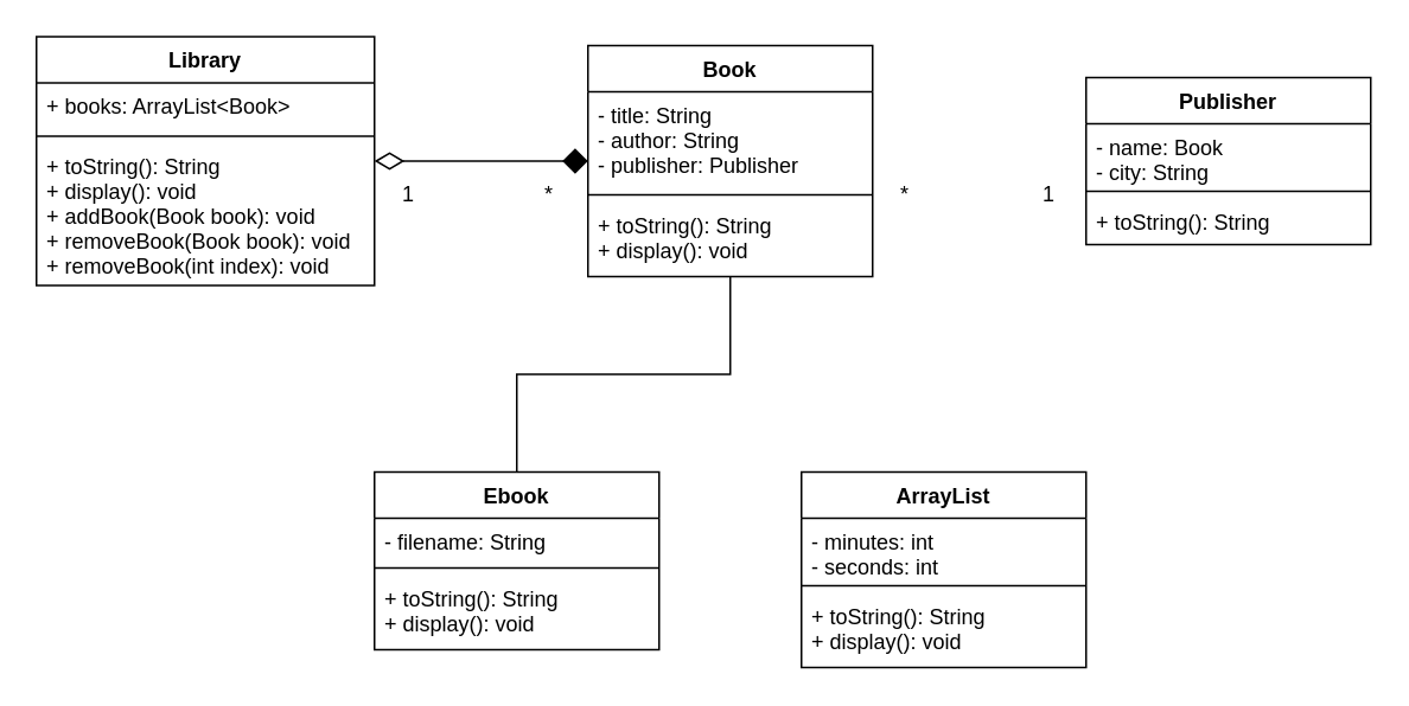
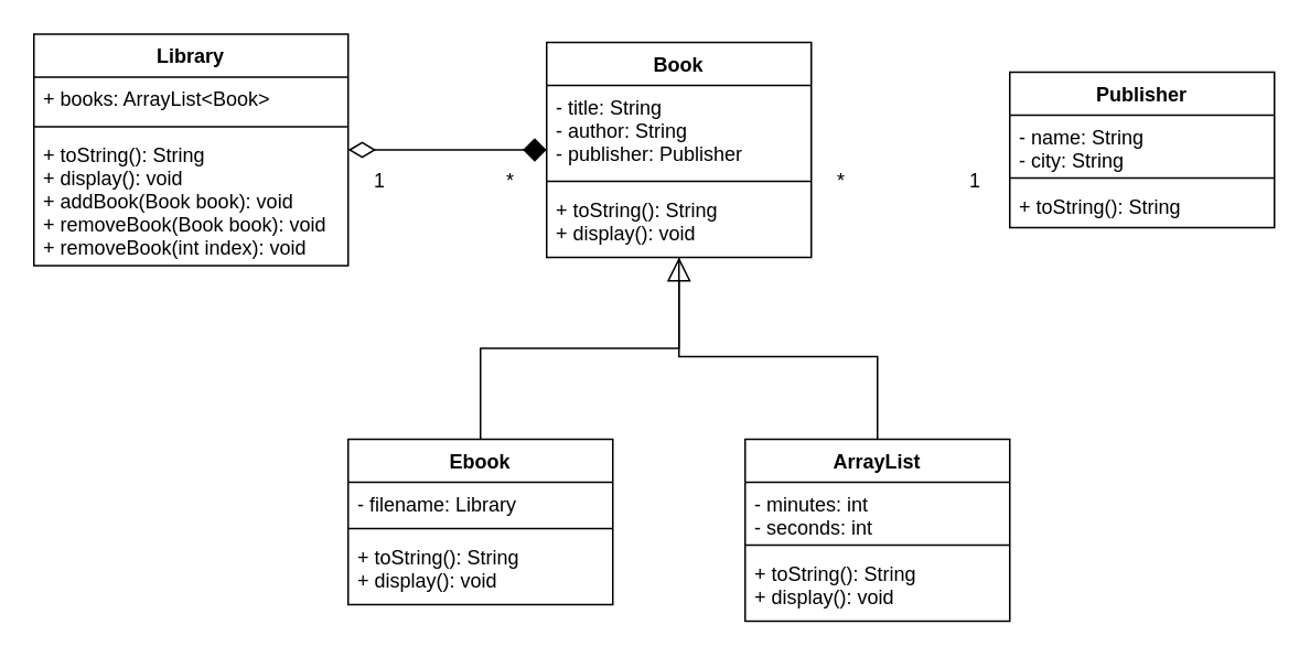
  <mxCell id="0" />
  <mxCell id="1" parent="0" />
  <mxCell id="2" value="Book" style="swimlane;fontStyle=1;align=center;verticalAlign=top;childLayout=stackLayout;horizontal=1;startSize=26;horizontalStack=0;resizeParent=1;resizeParentMax=0;resizeLast=0;collapsible=1;marginBottom=0;" vertex="1" parent="1"><mxGeometry x="330" y="25" width="160" height="130" as="geometry" /></mxCell>
  <mxCell id="3" value="- title: String&#10;- author: String&#10;- publisher: Publisher&#10;" style="text;strokeColor=none;fillColor=none;align=left;verticalAlign=top;spacingLeft=4;spacingRight=4;overflow=hidden;rotatable=0;points=[[0,0.5],[1,0.5]];portConstraint=eastwest;" vertex="1" parent="2"><mxGeometry y="26" width="160" height="54" as="geometry" /></mxCell>
  <mxCell id="4" value="" style="line;strokeWidth=1;fillColor=none;align=left;verticalAlign=middle;spacingTop=-1;spacingLeft=3;spacingRight=3;rotatable=0;labelPosition=right;points=[];portConstraint=eastwest;strokeColor=inherit;" vertex="1" parent="2"><mxGeometry y="80" width="160" height="8" as="geometry" /></mxCell>
  <mxCell id="5" value="+ toString(): String&#10;+ display(): void" style="text;strokeColor=none;fillColor=none;align=left;verticalAlign=top;spacingLeft=4;spacingRight=4;overflow=hidden;rotatable=0;points=[[0,0.5],[1,0.5]];portConstraint=eastwest;" vertex="1" parent="2"><mxGeometry y="88" width="160" height="42" as="geometry" /></mxCell>
  <mxCell id="6" style="edgeStyle=orthogonalEdgeStyle;rounded=0;orthogonalLoop=1;jettySize=auto;html=1;exitX=0.5;exitY=0;exitDx=0;exitDy=0;endArrow=none;endFill=0;strokeWidth=1;endSize=12;" edge="1" parent="1" source="7" target="2"><mxGeometry relative="1" as="geometry" /></mxCell>
  <mxCell id="7" value="Ebook" style="swimlane;fontStyle=1;align=center;verticalAlign=top;childLayout=stackLayout;horizontal=1;startSize=26;horizontalStack=0;resizeParent=1;resizeParentMax=0;resizeLast=0;collapsible=1;marginBottom=0;" vertex="1" parent="1"><mxGeometry x="210" y="265" width="160" height="100" as="geometry" /></mxCell>
- <mxCell id="8" value="- filename: String&#10;" style="text;strokeColor=none;fillColor=none;align=left;verticalAlign=top;spacingLeft=4;spacingRight=4;overflow=hidden;rotatable=0;points=[[0,0.5],[1,0.5]];portConstraint=eastwest;" vertex="1" parent="7"><mxGeometry y="26" width="160" height="24" as="geometry" /></mxCell>
+ <mxCell id="8" value="- filename: Library&#10;" style="text;strokeColor=none;fillColor=none;align=left;verticalAlign=top;spacingLeft=4;spacingRight=4;overflow=hidden;rotatable=0;points=[[0,0.5],[1,0.5]];portConstraint=eastwest;" vertex="1" parent="7"><mxGeometry y="26" width="160" height="24" as="geometry" /></mxCell>
  <mxCell id="9" value="" style="line;strokeWidth=1;fillColor=none;align=left;verticalAlign=middle;spacingTop=-1;spacingLeft=3;spacingRight=3;rotatable=0;labelPosition=right;points=[];portConstraint=eastwest;strokeColor=inherit;" vertex="1" parent="7"><mxGeometry y="50" width="160" height="8" as="geometry" /></mxCell>
  <mxCell id="10" value="+ toString(): String&#10;+ display(): void" style="text;strokeColor=none;fillColor=none;align=left;verticalAlign=top;spacingLeft=4;spacingRight=4;overflow=hidden;rotatable=0;points=[[0,0.5],[1,0.5]];portConstraint=eastwest;" vertex="1" parent="7"><mxGeometry y="58" width="160" height="42" as="geometry" /></mxCell>
+ <mxCell id="11" style="edgeStyle=orthogonalEdgeStyle;rounded=0;orthogonalLoop=1;jettySize=auto;html=1;exitX=0.5;exitY=0;exitDx=0;exitDy=0;strokeWidth=1;endArrow=block;endFill=0;endSize=12;" edge="1" parent="1" source="12" target="2"><mxGeometry relative="1" as="geometry" /></mxCell>
  <mxCell id="12" value="ArrayList" style="swimlane;fontStyle=1;align=center;verticalAlign=top;childLayout=stackLayout;horizontal=1;startSize=26;horizontalStack=0;resizeParent=1;resizeParentMax=0;resizeLast=0;collapsible=1;marginBottom=0;" vertex="1" parent="1"><mxGeometry x="450" y="265" width="160" height="110" as="geometry" /></mxCell>
  <mxCell id="13" value="- minutes: int&#10;- seconds: int&#10;&#10;" style="text;strokeColor=none;fillColor=none;align=left;verticalAlign=top;spacingLeft=4;spacingRight=4;overflow=hidden;rotatable=0;points=[[0,0.5],[1,0.5]];portConstraint=eastwest;" vertex="1" parent="12"><mxGeometry y="26" width="160" height="34" as="geometry" /></mxCell>
  <mxCell id="14" value="" style="line;strokeWidth=1;fillColor=none;align=left;verticalAlign=middle;spacingTop=-1;spacingLeft=3;spacingRight=3;rotatable=0;labelPosition=right;points=[];portConstraint=eastwest;strokeColor=inherit;" vertex="1" parent="12"><mxGeometry y="60" width="160" height="8" as="geometry" /></mxCell>
  <mxCell id="15" value="+ toString(): String&#10;+ display(): void" style="text;strokeColor=none;fillColor=none;align=left;verticalAlign=top;spacingLeft=4;spacingRight=4;overflow=hidden;rotatable=0;points=[[0,0.5],[1,0.5]];portConstraint=eastwest;" vertex="1" parent="12"><mxGeometry y="68" width="160" height="42" as="geometry" /></mxCell>
  <mxCell id="16" value="Publisher" style="swimlane;fontStyle=1;align=center;verticalAlign=top;childLayout=stackLayout;horizontal=1;startSize=26;horizontalStack=0;resizeParent=1;resizeParentMax=0;resizeLast=0;collapsible=1;marginBottom=0;" vertex="1" parent="1"><mxGeometry x="610" y="43" width="160" height="94" as="geometry" /></mxCell>
- <mxCell id="17" value="- name: Book&#10;- city: String&#10;&#10;" style="text;strokeColor=none;fillColor=none;align=left;verticalAlign=top;spacingLeft=4;spacingRight=4;overflow=hidden;rotatable=0;points=[[0,0.5],[1,0.5]];portConstraint=eastwest;" vertex="1" parent="16"><mxGeometry y="26" width="160" height="34" as="geometry" /></mxCell>
+ <mxCell id="17" value="- name: String&#10;- city: String&#10;&#10;" style="text;strokeColor=none;fillColor=none;align=left;verticalAlign=top;spacingLeft=4;spacingRight=4;overflow=hidden;rotatable=0;points=[[0,0.5],[1,0.5]];portConstraint=eastwest;" vertex="1" parent="16"><mxGeometry y="26" width="160" height="34" as="geometry" /></mxCell>
  <mxCell id="18" value="" style="line;strokeWidth=1;fillColor=none;align=left;verticalAlign=middle;spacingTop=-1;spacingLeft=3;spacingRight=3;rotatable=0;labelPosition=right;points=[];portConstraint=eastwest;strokeColor=inherit;" vertex="1" parent="16"><mxGeometry y="60" width="160" height="8" as="geometry" /></mxCell>
  <mxCell id="19" value="+ toString(): String" style="text;strokeColor=none;fillColor=none;align=left;verticalAlign=top;spacingLeft=4;spacingRight=4;overflow=hidden;rotatable=0;points=[[0,0.5],[1,0.5]];portConstraint=eastwest;" vertex="1" parent="16"><mxGeometry y="68" width="160" height="26" as="geometry" /></mxCell>
  <mxCell id="20" value="Library" style="swimlane;fontStyle=1;align=center;verticalAlign=top;childLayout=stackLayout;horizontal=1;startSize=26;horizontalStack=0;resizeParent=1;resizeParentMax=0;resizeLast=0;collapsible=1;marginBottom=0;" vertex="1" parent="1"><mxGeometry x="20" y="20" width="190" height="140" as="geometry" /></mxCell>
  <mxCell id="21" value="+ books: ArrayList&lt;Book&gt;" style="text;strokeColor=none;fillColor=none;align=left;verticalAlign=top;spacingLeft=4;spacingRight=4;overflow=hidden;rotatable=0;points=[[0,0.5],[1,0.5]];portConstraint=eastwest;" vertex="1" parent="20"><mxGeometry y="26" width="190" height="26" as="geometry" /></mxCell>
  <mxCell id="22" value="" style="line;strokeWidth=1;fillColor=none;align=left;verticalAlign=middle;spacingTop=-1;spacingLeft=3;spacingRight=3;rotatable=0;labelPosition=right;points=[];portConstraint=eastwest;strokeColor=inherit;" vertex="1" parent="20"><mxGeometry y="52" width="190" height="8" as="geometry" /></mxCell>
  <mxCell id="23" value="+ toString(): String&#10;+ display(): void&#10;+ addBook(Book book): void&#10;+ removeBook(Book book): void&#10;+ removeBook(int index): void" style="text;strokeColor=none;fillColor=none;align=left;verticalAlign=top;spacingLeft=4;spacingRight=4;overflow=hidden;rotatable=0;points=[[0,0.5],[1,0.5]];portConstraint=eastwest;" vertex="1" parent="20"><mxGeometry y="60" width="190" height="80" as="geometry" /></mxCell>
  <mxCell id="24" value="" style="endArrow=diamond;html=1;endSize=12;startArrow=diamondThin;startSize=14;startFill=0;edgeStyle=orthogonalEdgeStyle;align=left;verticalAlign=bottom;rounded=0;strokeWidth=1;" edge="1" parent="1" source="20" target="2"><mxGeometry x="-1" y="3" relative="1" as="geometry"><mxPoint x="310" y="395" as="sourcePoint" /><mxPoint x="470" y="395" as="targetPoint" /></mxGeometry></mxCell>
  <mxCell id="25" value="*" style="text;strokeColor=none;fillColor=none;align=left;verticalAlign=top;spacingLeft=4;spacingRight=4;overflow=hidden;rotatable=0;points=[[0,0.5],[1,0.5]];portConstraint=eastwest;" vertex="1" parent="1"><mxGeometry x="500" y="95" width="20" height="26" as="geometry" /></mxCell>
  <mxCell id="26" value="1" style="text;strokeColor=none;fillColor=none;align=left;verticalAlign=top;spacingLeft=4;spacingRight=4;overflow=hidden;rotatable=0;points=[[0,0.5],[1,0.5]];portConstraint=eastwest;" vertex="1" parent="1"><mxGeometry x="580" y="95" width="20" height="26" as="geometry" /></mxCell>
  <mxCell id="27" value="*" style="text;strokeColor=none;fillColor=none;align=left;verticalAlign=top;spacingLeft=4;spacingRight=4;overflow=hidden;rotatable=0;points=[[0,0.5],[1,0.5]];portConstraint=eastwest;" vertex="1" parent="1"><mxGeometry x="300" y="95" width="20" height="26" as="geometry" /></mxCell>
  <mxCell id="28" value="1" style="text;strokeColor=none;fillColor=none;align=left;verticalAlign=top;spacingLeft=4;spacingRight=4;overflow=hidden;rotatable=0;points=[[0,0.5],[1,0.5]];portConstraint=eastwest;" vertex="1" parent="1"><mxGeometry x="220" y="95" width="20" height="26" as="geometry" /></mxCell>
